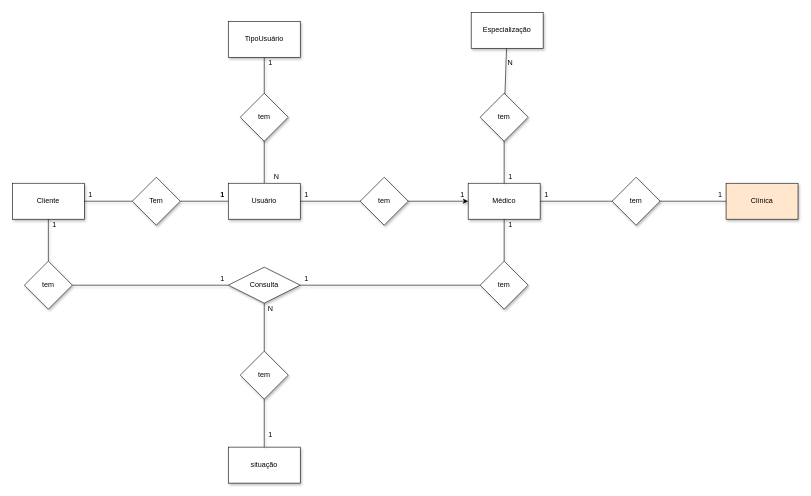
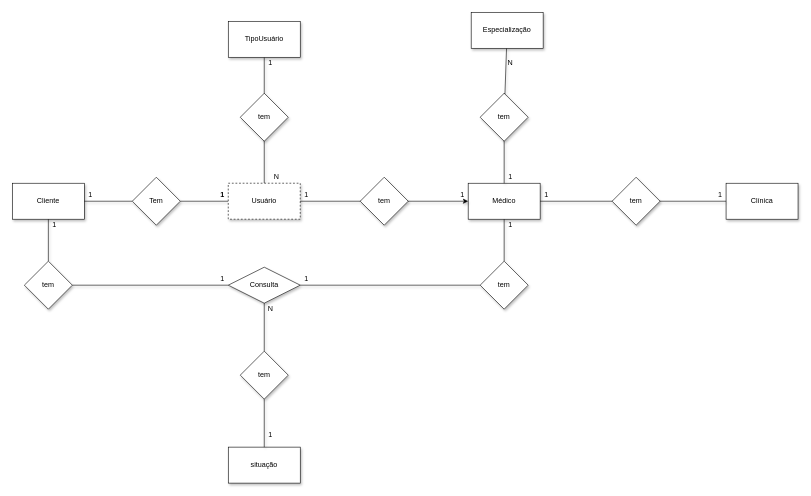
  <mxCell id="0" />
  <mxCell id="1" parent="0" />
  <mxCell id="2" value="" style="endArrow=none;html=1;entryX=0;entryY=0.5;entryDx=0;entryDy=0;exitX=1;exitY=0.5;exitDx=0;exitDy=0;shadow=1;" edge="1" parent="1" source="10" target="4"><mxGeometry width="50" height="50" relative="1" as="geometry"><mxPoint x="90" y="915" as="sourcePoint" /><mxPoint x="70" y="815" as="targetPoint" /></mxGeometry></mxCell>
  <mxCell id="3" value="" style="endArrow=none;html=1;entryX=0.5;entryY=0;entryDx=0;entryDy=0;shadow=1;" edge="1" parent="1" target="4"><mxGeometry width="50" height="50" relative="1" as="geometry"><mxPoint x="440" y="95" as="sourcePoint" /><mxPoint x="120" y="116" as="targetPoint" /></mxGeometry></mxCell>
- <mxCell id="4" value="Usuário" style="rounded=0;whiteSpace=wrap;html=1;shadow=1;" vertex="1" parent="1"><mxGeometry x="380" y="305" width="120" height="60" as="geometry" /></mxCell>
+ <mxCell id="4" value="Usuário" style="rounded=0;whiteSpace=wrap;html=1;shadow=1;dashed=1;" vertex="1" parent="1"><mxGeometry x="380" y="305" width="120" height="60" as="geometry" /></mxCell>
  <mxCell id="5" value="Cliente" style="rounded=0;whiteSpace=wrap;html=1;shadow=1;" vertex="1" parent="1"><mxGeometry x="20" y="305" width="120" height="60" as="geometry" /></mxCell>
  <mxCell id="6" value="Médico" style="rounded=0;whiteSpace=wrap;html=1;shadow=1;" vertex="1" parent="1"><mxGeometry x="780" y="305" width="120" height="60" as="geometry" /></mxCell>
  <mxCell id="7" value="tem" style="rhombus;whiteSpace=wrap;html=1;shadow=1;" vertex="1" parent="1"><mxGeometry x="400" y="155" width="80" height="80" as="geometry" /></mxCell>
  <mxCell id="8" value="" style="endArrow=classic;html=1;exitX=1;exitY=0.5;exitDx=0;exitDy=0;entryX=0;entryY=0.5;entryDx=0;entryDy=0;shadow=1;" edge="1" parent="1" source="4" target="6"><mxGeometry width="50" height="50" relative="1" as="geometry"><mxPoint x="110" y="665" as="sourcePoint" /><mxPoint x="770" y="335" as="targetPoint" /></mxGeometry></mxCell>
  <mxCell id="9" value="tem" style="rhombus;whiteSpace=wrap;html=1;shadow=1;" vertex="1" parent="1"><mxGeometry x="600" y="295" width="80" height="80" as="geometry" /></mxCell>
  <mxCell id="10" value="Tem" style="rhombus;whiteSpace=wrap;html=1;shadow=1;" vertex="1" parent="1"><mxGeometry x="220" y="295" width="80" height="80" as="geometry" /></mxCell>
  <mxCell id="11" value="" style="endArrow=none;html=1;entryX=0;entryY=0.5;entryDx=0;entryDy=0;exitX=1;exitY=0.5;exitDx=0;exitDy=0;shadow=1;" edge="1" parent="1" source="5" target="10"><mxGeometry width="50" height="50" relative="1" as="geometry"><mxPoint x="90" y="915" as="sourcePoint" /><mxPoint x="90" y="705" as="targetPoint" /></mxGeometry></mxCell>
  <mxCell id="12" value="TipoUsuário" style="rounded=0;whiteSpace=wrap;html=1;shadow=1;" vertex="1" parent="1"><mxGeometry x="380" y="35" width="120" height="60" as="geometry" /></mxCell>
  <mxCell id="13" value="" style="endArrow=none;html=1;exitX=0.5;exitY=0;exitDx=0;exitDy=0;entryX=0.5;entryY=0;entryDx=0;entryDy=0;shadow=1;" edge="1" parent="1" source="15" target="6"><mxGeometry width="50" height="50" relative="1" as="geometry"><mxPoint x="760" y="170" as="sourcePoint" /><mxPoint x="860" y="-65" as="targetPoint" /></mxGeometry></mxCell>
  <mxCell id="14" value="Consulta" style="rhombus;whiteSpace=wrap;html=1;shadow=1;" vertex="1" parent="1"><mxGeometry x="380" y="445" width="120" height="60" as="geometry" /></mxCell>
  <mxCell id="15" value="tem" style="rhombus;whiteSpace=wrap;html=1;shadow=1;" vertex="1" parent="1"><mxGeometry x="800" y="155" width="80" height="80" as="geometry" /></mxCell>
  <mxCell id="16" value="" style="endArrow=none;html=1;shadow=1;" edge="1" parent="1" source="17" target="15"><mxGeometry width="50" height="50" relative="1" as="geometry"><mxPoint x="860" y="204" as="sourcePoint" /><mxPoint x="860" y="-65" as="targetPoint" /></mxGeometry></mxCell>
  <mxCell id="17" value="Especialização" style="rounded=0;whiteSpace=wrap;html=1;shadow=1;" vertex="1" parent="1"><mxGeometry x="785" y="20" width="120" height="60" as="geometry" /></mxCell>
  <mxCell id="18" value="" style="endArrow=none;html=1;shadow=1;" edge="1" parent="1" target="19"><mxGeometry width="50" height="50" relative="1" as="geometry"><mxPoint x="80" y="365" as="sourcePoint" /><mxPoint x="80" y="585" as="targetPoint" /></mxGeometry></mxCell>
  <mxCell id="19" value="tem" style="rhombus;whiteSpace=wrap;html=1;shadow=1;" vertex="1" parent="1"><mxGeometry x="40" y="435" width="80" height="80" as="geometry" /></mxCell>
- <mxCell id="20" value="Clínica" style="rounded=0;whiteSpace=wrap;html=1;shadow=1;fillColor=#ffe6cc;" vertex="1" parent="1"><mxGeometry x="1210" y="305" width="120" height="60" as="geometry" /></mxCell>
+ <mxCell id="20" value="Clínica" style="rounded=0;whiteSpace=wrap;html=1;shadow=1;" vertex="1" parent="1"><mxGeometry x="1210" y="305" width="120" height="60" as="geometry" /></mxCell>
  <mxCell id="21" value="" style="endArrow=none;html=1;entryX=1;entryY=0.5;entryDx=0;entryDy=0;shadow=1;" edge="1" parent="1" target="6"><mxGeometry width="50" height="50" relative="1" as="geometry"><mxPoint x="1210" y="335" as="sourcePoint" /><mxPoint x="910" y="335" as="targetPoint" /></mxGeometry></mxCell>
  <mxCell id="22" value="tem" style="rhombus;whiteSpace=wrap;html=1;shadow=1;" vertex="1" parent="1"><mxGeometry x="1020" y="295" width="80" height="80" as="geometry" /></mxCell>
  <mxCell id="23" value="1" style="text;html=1;align=center;verticalAlign=middle;resizable=0;points=[];autosize=1;shadow=1;" vertex="1" parent="1"><mxGeometry x="760" y="315" width="20" height="20" as="geometry" /></mxCell>
  <mxCell id="24" value="N" style="text;html=1;align=center;verticalAlign=middle;resizable=0;points=[];autosize=1;shadow=1;" vertex="1" parent="1"><mxGeometry x="450" y="285" width="20" height="20" as="geometry" /></mxCell>
  <mxCell id="25" value="1" style="text;html=1;align=center;verticalAlign=middle;resizable=0;points=[];autosize=1;shadow=1;" vertex="1" parent="1"><mxGeometry x="440" y="95" width="20" height="20" as="geometry" /></mxCell>
  <mxCell id="26" value="1" style="text;html=1;align=center;verticalAlign=middle;resizable=0;points=[];autosize=1;shadow=1;" vertex="1" parent="1"><mxGeometry x="500" y="315" width="20" height="20" as="geometry" /></mxCell>
  <mxCell id="27" value="1" style="text;html=1;align=center;verticalAlign=middle;resizable=0;points=[];autosize=1;shadow=1;" vertex="1" parent="1"><mxGeometry x="840" y="285" width="20" height="20" as="geometry" /></mxCell>
  <mxCell id="28" value="N" style="text;html=1;align=center;verticalAlign=middle;resizable=0;points=[];autosize=1;shadow=1;" vertex="1" parent="1"><mxGeometry x="840" y="95" width="20" height="20" as="geometry" /></mxCell>
  <mxCell id="29" value="1" style="text;html=1;align=center;verticalAlign=middle;resizable=0;points=[];autosize=1;fontStyle=1;shadow=1;" vertex="1" parent="1"><mxGeometry x="360" y="315" width="20" height="20" as="geometry" /></mxCell>
  <mxCell id="30" value="1" style="text;html=1;align=center;verticalAlign=middle;resizable=0;points=[];autosize=1;shadow=1;" vertex="1" parent="1"><mxGeometry x="140" y="315" width="20" height="20" as="geometry" /></mxCell>
  <mxCell id="31" value="1" style="text;html=1;align=center;verticalAlign=middle;resizable=0;points=[];autosize=1;shadow=1;" vertex="1" parent="1"><mxGeometry x="1190" y="315" width="20" height="20" as="geometry" /></mxCell>
  <mxCell id="32" value="N" style="text;html=1;align=center;verticalAlign=middle;resizable=0;points=[];autosize=1;shadow=1;" vertex="1" parent="1"><mxGeometry x="440" y="505" width="20" height="20" as="geometry" /></mxCell>
  <mxCell id="33" value="1" style="text;html=1;align=center;verticalAlign=middle;resizable=0;points=[];autosize=1;shadow=1;" vertex="1" parent="1"><mxGeometry x="900" y="315" width="20" height="20" as="geometry" /></mxCell>
  <mxCell id="34" value="1" style="text;html=1;align=center;verticalAlign=middle;resizable=0;points=[];autosize=1;shadow=1;" vertex="1" parent="1"><mxGeometry x="440" y="715" width="20" height="20" as="geometry" /></mxCell>
  <mxCell id="35" value="" style="endArrow=none;html=1;exitX=0;exitY=0.5;exitDx=0;exitDy=0;entryX=1;entryY=0.5;entryDx=0;entryDy=0;shadow=1;" edge="1" parent="1" source="14" target="19"><mxGeometry width="50" height="50" relative="1" as="geometry"><mxPoint x="380" y="615" as="sourcePoint" /><mxPoint x="140" y="615" as="targetPoint" /></mxGeometry></mxCell>
  <mxCell id="36" value="" style="endArrow=none;html=1;shadow=1;" edge="1" parent="1" source="37" target="6"><mxGeometry width="50" height="50" relative="1" as="geometry"><mxPoint x="840" y="615" as="sourcePoint" /><mxPoint x="550" y="385" as="targetPoint" /></mxGeometry></mxCell>
  <mxCell id="37" value="tem" style="rhombus;whiteSpace=wrap;html=1;shadow=1;" vertex="1" parent="1"><mxGeometry x="800" y="435" width="80" height="80" as="geometry" /></mxCell>
  <mxCell id="38" value="1" style="text;html=1;align=center;verticalAlign=middle;resizable=0;points=[];autosize=1;shadow=1;" vertex="1" parent="1"><mxGeometry x="840" y="365" width="20" height="20" as="geometry" /></mxCell>
  <mxCell id="39" value="1" style="text;html=1;align=center;verticalAlign=middle;resizable=0;points=[];autosize=1;shadow=1;" vertex="1" parent="1"><mxGeometry x="500" y="455" width="20" height="20" as="geometry" /></mxCell>
  <mxCell id="40" value="1" style="text;html=1;align=center;verticalAlign=middle;resizable=0;points=[];autosize=1;shadow=1;" vertex="1" parent="1"><mxGeometry x="80" y="365" width="20" height="20" as="geometry" /></mxCell>
  <mxCell id="41" value="" style="endArrow=none;html=1;exitX=1;exitY=0.5;exitDx=0;exitDy=0;entryX=0;entryY=0.5;entryDx=0;entryDy=0;shadow=1;" edge="1" parent="1" source="14" target="37"><mxGeometry width="50" height="50" relative="1" as="geometry"><mxPoint x="560" y="625" as="sourcePoint" /><mxPoint x="610" y="575" as="targetPoint" /></mxGeometry></mxCell>
  <mxCell id="42" value="situação" style="rounded=0;whiteSpace=wrap;html=1;shadow=1;" vertex="1" parent="1"><mxGeometry x="380" y="745" width="120" height="60" as="geometry" /></mxCell>
  <mxCell id="43" value="" style="endArrow=none;html=1;entryX=0.5;entryY=1;entryDx=0;entryDy=0;exitX=0.5;exitY=0;exitDx=0;exitDy=0;shadow=1;" edge="1" parent="1" source="45" target="14"><mxGeometry width="50" height="50" relative="1" as="geometry"><mxPoint x="310" y="755" as="sourcePoint" /><mxPoint x="360" y="705" as="targetPoint" /></mxGeometry></mxCell>
  <mxCell id="44" value="1" style="text;html=1;align=center;verticalAlign=middle;resizable=0;points=[];autosize=1;shadow=1;" vertex="1" parent="1"><mxGeometry x="360" y="455" width="20" height="20" as="geometry" /></mxCell>
  <mxCell id="45" value="tem" style="rhombus;whiteSpace=wrap;html=1;shadow=1;" vertex="1" parent="1"><mxGeometry x="400" y="585" width="80" height="80" as="geometry" /></mxCell>
  <mxCell id="46" value="" style="endArrow=none;html=1;entryX=0.5;entryY=1;entryDx=0;entryDy=0;exitX=0.5;exitY=0;exitDx=0;exitDy=0;shadow=1;" edge="1" parent="1" source="42" target="45"><mxGeometry width="50" height="50" relative="1" as="geometry"><mxPoint x="440" y="865" as="sourcePoint" /><mxPoint x="440" y="505" as="targetPoint" /></mxGeometry></mxCell>
